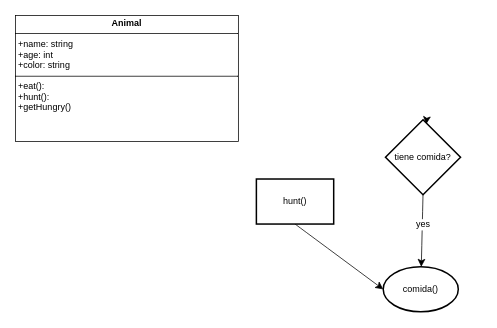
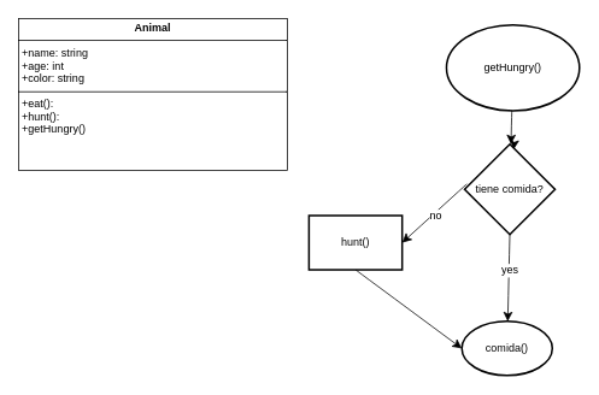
  <mxCell id="0" />
  <mxCell id="1" parent="0" />
  <mxCell id="2" value="&lt;p style=&quot;margin:0px;margin-top:4px;text-align:center;&quot;&gt;&lt;b&gt;Animal&lt;/b&gt;&lt;/p&gt;&lt;hr size=&quot;1&quot; style=&quot;border-style:solid;&quot;&gt;&lt;p style=&quot;margin:0px;margin-left:4px;&quot;&gt;&lt;span style=&quot;background-color: initial;&quot;&gt;+name: string&lt;/span&gt;&lt;br&gt;&lt;/p&gt;&lt;p style=&quot;margin:0px;margin-left:4px;&quot;&gt;+age: int&lt;/p&gt;&lt;p style=&quot;margin:0px;margin-left:4px;&quot;&gt;+color: string&lt;/p&gt;&lt;hr size=&quot;1&quot; style=&quot;border-style:solid;&quot;&gt;&lt;p style=&quot;margin:0px;margin-left:4px;&quot;&gt;&lt;span style=&quot;background-color: initial;&quot;&gt;+eat():&amp;nbsp;&lt;/span&gt;&lt;br&gt;&lt;/p&gt;&lt;p style=&quot;margin:0px;margin-left:4px;&quot;&gt;+hunt():&lt;/p&gt;&lt;p style=&quot;margin:0px;margin-left:4px;&quot;&gt;+getHungry()&lt;/p&gt;" style="verticalAlign=top;align=left;overflow=fill;html=1;whiteSpace=wrap;" vertex="1" parent="1"><mxGeometry x="20" y="20" width="297" height="168" as="geometry" /></mxCell>
  <mxCell id="3" value="" style="edgeStyle=none;curved=1;rounded=0;orthogonalLoop=1;jettySize=auto;html=1;fontSize=12;startSize=8;endSize=8;" edge="1" parent="1" source="13"><mxGeometry relative="1" as="geometry"><mxPoint x="567.251" y="165" as="targetPoint" /></mxGeometry></mxCell>
+ <mxCell id="4" value="getHungry()" style="strokeWidth=2;html=1;shape=mxgraph.flowchart.start_1;whiteSpace=wrap;" vertex="1" parent="1"><mxGeometry x="493" y="27" width="147" height="95" as="geometry" /></mxCell>
+ <mxCell id="5" value="" style="edgeStyle=none;curved=1;rounded=0;orthogonalLoop=1;jettySize=auto;html=1;fontSize=12;startSize=8;endSize=8;exitX=0.025;exitY=0.44;exitDx=0;exitDy=0;exitPerimeter=0;entryX=1;entryY=0.5;entryDx=0;entryDy=0;" edge="1" parent="1" source="13" target="11"><mxGeometry relative="1" as="geometry"><mxPoint x="513" y="195" as="sourcePoint" /><mxPoint x="464.5" y="210.36" as="targetPoint" /><Array as="points" /></mxGeometry></mxCell>
+ <mxCell id="6" value="no" style="edgeLabel;html=1;align=center;verticalAlign=middle;resizable=0;points=[];fontSize=12;" vertex="1" connectable="0" parent="5"><mxGeometry x="0.037" y="3" relative="1" as="geometry"><mxPoint as="offset" /></mxGeometry></mxCell>
  <mxCell id="7" style="edgeStyle=none;curved=1;rounded=0;orthogonalLoop=1;jettySize=auto;html=1;fontSize=12;startSize=8;endSize=8;exitX=0.5;exitY=1;exitDx=0;exitDy=0;exitPerimeter=0;" edge="1" parent="1" source="13" target="9"><mxGeometry relative="1" as="geometry"><mxPoint x="566" y="339" as="targetPoint" /><mxPoint x="566" y="219" as="sourcePoint" /></mxGeometry></mxCell>
  <mxCell id="8" value="yes" style="edgeLabel;html=1;align=center;verticalAlign=middle;resizable=0;points=[];fontSize=12;" vertex="1" connectable="0" parent="7"><mxGeometry x="0.131" y="3" relative="1" as="geometry"><mxPoint x="-2" y="-15" as="offset" /></mxGeometry></mxCell>
  <mxCell id="9" value="comida()" style="strokeWidth=2;html=1;shape=mxgraph.flowchart.start_1;whiteSpace=wrap;" vertex="1" parent="1"><mxGeometry x="510" y="355" width="100" height="60" as="geometry" /></mxCell>
  <mxCell id="10" style="edgeStyle=none;curved=1;rounded=0;orthogonalLoop=1;jettySize=auto;html=1;entryX=0;entryY=0.5;entryDx=0;entryDy=0;entryPerimeter=0;fontSize=12;startSize=8;endSize=8;exitX=0.5;exitY=1;exitDx=0;exitDy=0;" edge="1" parent="1" source="11" target="9"><mxGeometry relative="1" as="geometry" /></mxCell>
  <mxCell id="11" value="hunt()" style="whiteSpace=wrap;html=1;strokeWidth=2;" vertex="1" parent="1"><mxGeometry x="341" y="238" width="103" height="60" as="geometry" /></mxCell>
+ <mxCell id="12" value="" style="edgeStyle=none;curved=1;rounded=0;orthogonalLoop=1;jettySize=auto;html=1;fontSize=12;startSize=8;endSize=8;" edge="1" parent="1" source="4" target="13"><mxGeometry relative="1" as="geometry"><mxPoint x="567" y="122" as="sourcePoint" /><mxPoint x="567.251" y="165" as="targetPoint" /></mxGeometry></mxCell>
  <mxCell id="13" value="tiene comida?" style="strokeWidth=2;html=1;shape=mxgraph.flowchart.decision;whiteSpace=wrap;" vertex="1" parent="1"><mxGeometry x="513" y="159" width="100" height="100" as="geometry" /></mxCell>
